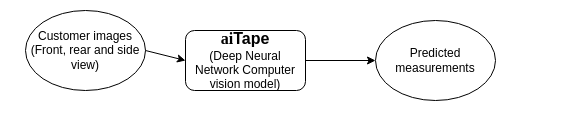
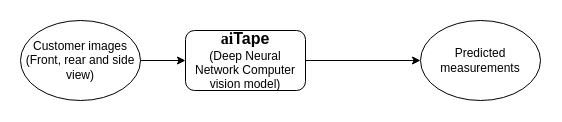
  <mxCell id="0" />
  <mxCell id="1" parent="0" />
  <mxCell id="2" value="&lt;span id=&quot;docs-internal-guid-9638bdd4-7fff-e972-a14e-efc1e479b0aa&quot; style=&quot;font-size: 16px&quot;&gt;&lt;span style=&quot;font-family: &amp;#34;shadows into light&amp;#34; , cursive ; background-color: transparent ; font-weight: 700 ; vertical-align: baseline&quot;&gt;ai&lt;/span&gt;&lt;span style=&quot;background-color: transparent ; font-weight: 700 ; vertical-align: baseline&quot;&gt;&lt;font face=&quot;maven pro, sans-serif&quot;&gt;Tape&lt;br&gt;&lt;/font&gt;&lt;/span&gt;&lt;/span&gt;&lt;font face=&quot;maven pro, sans-serif&quot;&gt;(Deep Neural Network Computer vision model)&lt;/font&gt;" style="rounded=1;whiteSpace=wrap;html=1;fillColor=none;" vertex="1" parent="1"><mxGeometry x="185" y="30" width="120" height="60" as="geometry" /></mxCell>
- <mxCell id="3" value="Customer images (Front, rear and side view)" style="ellipse;whiteSpace=wrap;html=1;fillColor=none;" vertex="1" parent="1"><mxGeometry x="25" y="10" width="120" height="80" as="geometry" /></mxCell>
- <mxCell id="4" value="Predicted measurements" style="ellipse;whiteSpace=wrap;html=1;fillColor=none;" vertex="1" parent="1"><mxGeometry x="375" y="20" width="120" height="80" as="geometry" /></mxCell>
+ <mxCell id="3" value="Customer images (Front, rear and side view)" style="ellipse;whiteSpace=wrap;html=1;fillColor=none;" vertex="1" parent="1"><mxGeometry x="20" y="20" width="120" height="80" as="geometry" /></mxCell>
+ <mxCell id="4" value="Predicted measurements" style="ellipse;whiteSpace=wrap;html=1;fillColor=none;" vertex="1" parent="1"><mxGeometry x="420" y="20" width="120" height="80" as="geometry" /></mxCell>
  <mxCell id="5" value="" style="endArrow=classic;html=1;exitX=1;exitY=0.5;exitDx=0;exitDy=0;entryX=0;entryY=0.5;entryDx=0;entryDy=0;" edge="1" parent="1" source="3" target="2"><mxGeometry width="50" height="50" relative="1" as="geometry"><mxPoint x="270" y="90" as="sourcePoint" /><mxPoint x="320" y="40" as="targetPoint" /></mxGeometry></mxCell>
  <mxCell id="6" value="" style="endArrow=classic;html=1;exitX=1;exitY=0.5;exitDx=0;exitDy=0;entryX=0;entryY=0.5;entryDx=0;entryDy=0;" edge="1" parent="1" source="2" target="4"><mxGeometry width="50" height="50" relative="1" as="geometry"><mxPoint x="270" y="90" as="sourcePoint" /><mxPoint x="320" y="40" as="targetPoint" /></mxGeometry></mxCell>
